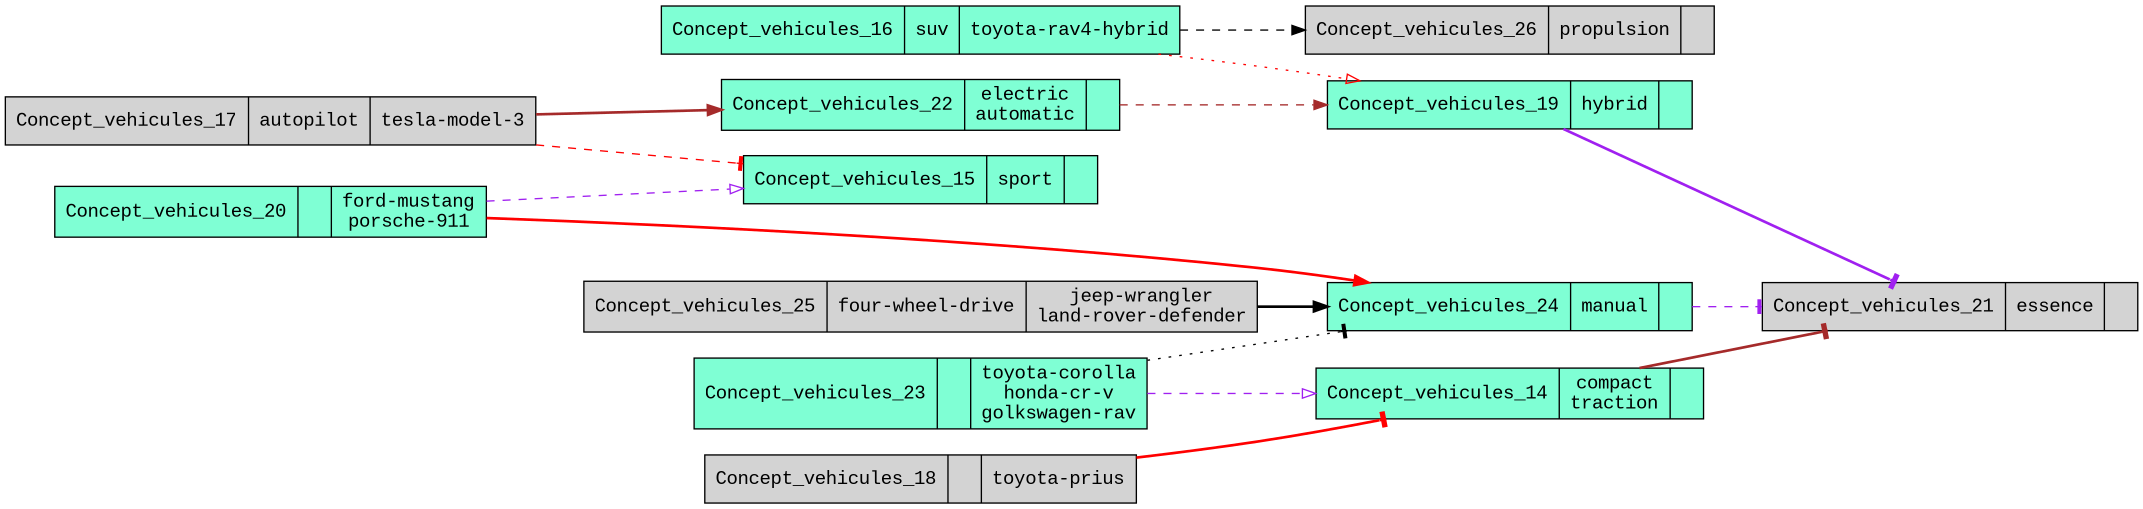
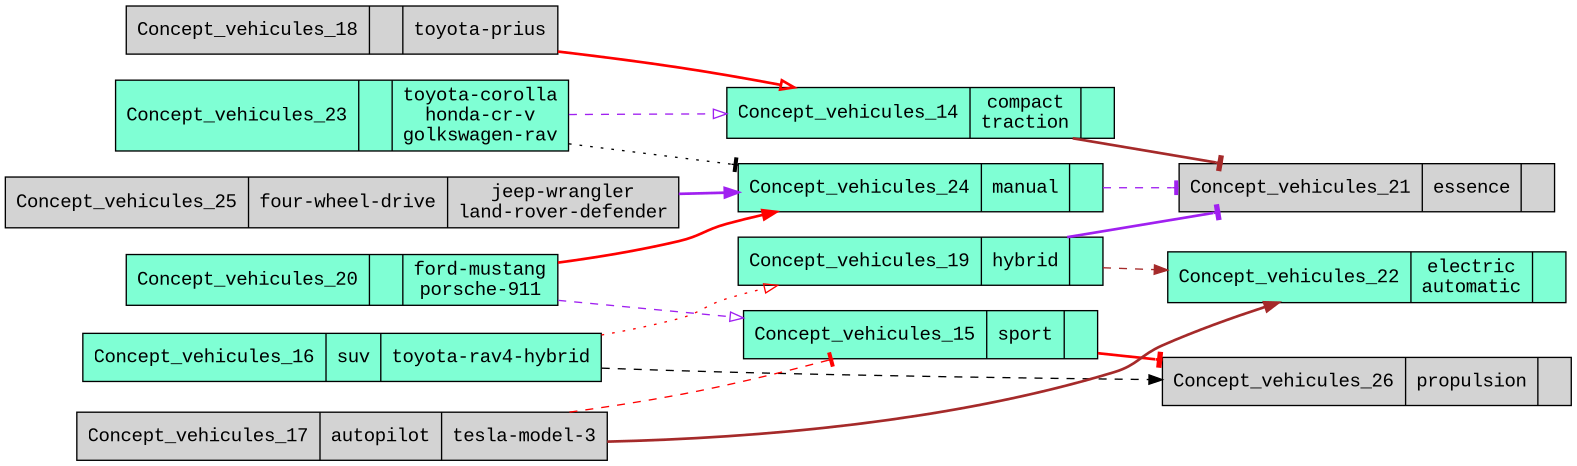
  digraph {
    fontname="Liberation Mono"
    rankdir=LR
    node [fillcolor=aquamarine fontname="Liberation Mono" shape=record style=filled]
    edge [arrowhead=tee color=red fontname="Liberation Mono" style=bold]
    n1 [label="{Concept_vehicules_14|compact\ntraction\n|}"]
    n2 [fillcolor=lightgrey label="{Concept_vehicules_21|essence\n|}"]
    n3 [label="{Concept_vehicules_15|sport\n|}"]
    n4 [fillcolor=lightgrey label="{Concept_vehicules_26|propulsion\n|}"]
    n5 [label="{Concept_vehicules_16|suv\n|toyota-rav4-hybrid\n}"]
    n6 [label="{Concept_vehicules_19|hybrid\n|}"]
    n7 [fillcolor=lightgrey label="{Concept_vehicules_17|autopilot\n|tesla-model-3\n}"]
    n8 [label="{Concept_vehicules_22|electric\nautomatic\n|}"]
    n9 [fillcolor=lightgrey label="{Concept_vehicules_18||toyota-prius\n}"]
    n10 [label="{Concept_vehicules_20||ford-mustang\nporsche-911\n}"]
    n11 [label="{Concept_vehicules_24|manual\n|}"]
    n12 [label="{Concept_vehicules_23||toyota-corolla\nhonda-cr-v\ngolkswagen-rav\n}"]
    n13 [fillcolor=lightgrey label="{Concept_vehicules_25|four-wheel-drive\n|jeep-wrangler\nland-rover-defender\n}"]
    subgraph sub_1 {
      label=vehicules
      n1
      n2
      n3
      n4
      n5
      n6
      n7
      n8
      n9
      n10
      n11
      n12
      n13
    }
    n1 -> n2 [color=brown]
+   n3 -> n4
    n5 -> n4 [arrowhead=normal color=black style=dashed]
    n5 -> n6 [arrowhead=onormal style=dotted]
    n6 -> n2 [color=purple]
-   n8 -> n6 [arrowhead=normal color=brown style=dashed]
+   n6 -> n8 [arrowhead=normal color=brown style=dashed]
    n7 -> n3 [style=dashed]
    n7 -> n8 [arrowhead=normal color=brown]
-   n9 -> n1
+   n9 -> n1 [arrowhead=onormal]
    n10 -> n3 [arrowhead=onormal color=purple style=dashed]
    n10 -> n11 [arrowhead=normal]
    n11 -> n2 [color=purple style=dashed]
    n12 -> n1 [arrowhead=onormal color=purple style=dashed]
    n12 -> n11 [color=black style=dotted]
-   n13 -> n11 [arrowhead=normal color=black]
+   n13 -> n11 [arrowhead=normal color=purple]
  }
